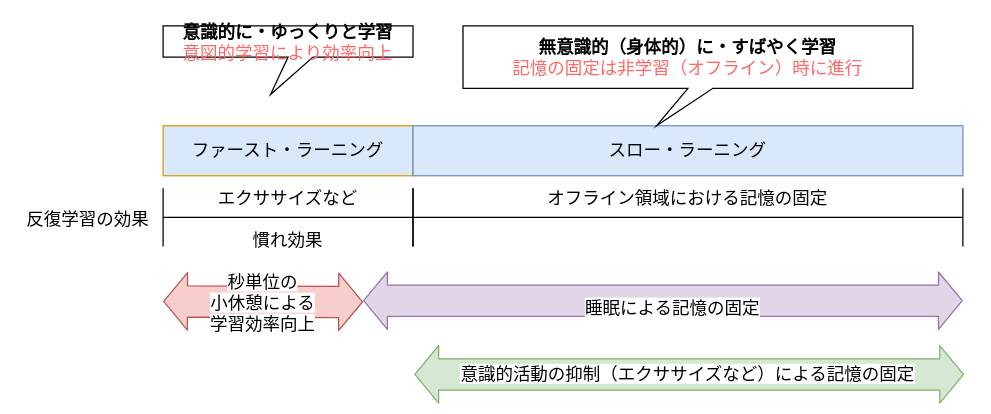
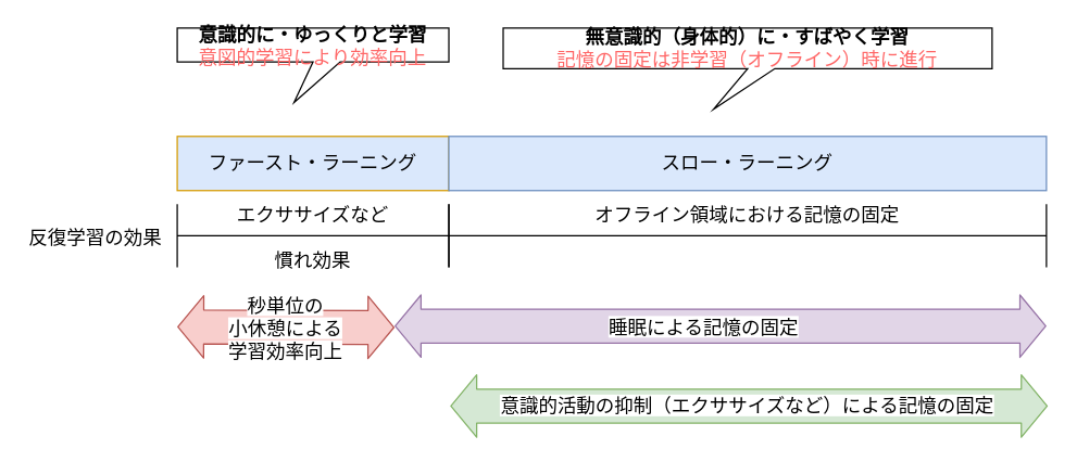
  <mxCell id="0" />
  <mxCell id="1" parent="0" />
  <mxCell id="2" value="ファースト・ラーニング" style="rounded=0;whiteSpace=wrap;html=1;fontSize=14;fillColor=#dae8fc;strokeColor=#d79b00;" vertex="1" parent="1"><mxGeometry x="130" y="100" width="200" height="40" as="geometry" /></mxCell>
  <mxCell id="3" value="スロー・ラーニング" style="rounded=0;whiteSpace=wrap;html=1;fontSize=14;fillColor=#dae8fc;strokeColor=#6c8ebf;" vertex="1" parent="1"><mxGeometry x="330" y="100" width="440" height="40" as="geometry" /></mxCell>
  <mxCell id="4" value="反復学習の効果" style="text;html=1;strokeColor=none;fillColor=none;align=center;verticalAlign=middle;whiteSpace=wrap;rounded=0;fontSize=14;" vertex="1" parent="1"><mxGeometry x="20" y="165" width="100" height="20" as="geometry" /></mxCell>
  <mxCell id="5" value="エクササイズなど&lt;br&gt;&lt;br&gt;慣れ効果" style="verticalAlign=bottom;pointerEvents=1;dashed=0;shape=mxgraph.pid.piping.removable_spool;html=1;overflow=fill;fontSize=14;" vertex="1" parent="1"><mxGeometry x="130" y="150" width="200" height="70" as="geometry" /></mxCell>
  <mxCell id="6" value="オフライン領域における記憶の固定" style="verticalAlign=bottom;pointerEvents=1;dashed=0;shape=mxgraph.pid.piping.removable_spool;html=1;overflow=fill;fontSize=14;" vertex="1" parent="1"><mxGeometry x="330" y="150" width="440" height="70" as="geometry" /></mxCell>
  <mxCell id="7" value="" style="shape=flexArrow;endArrow=classic;startArrow=classic;html=1;fontSize=14;fillColor=#e1d5e7;strokeColor=#9673a6;width=25;" edge="1" parent="1"><mxGeometry width="50" height="50" relative="1" as="geometry"><mxPoint x="290" y="240" as="sourcePoint" /><mxPoint x="770" y="240" as="targetPoint" /></mxGeometry></mxCell>
- <mxCell id="8" value="&lt;span style=&quot;white-space: nowrap; background-color: rgb(255, 255, 255);&quot;&gt;睡眠による記憶の固定&lt;/span&gt;" style="text;html=1;strokeColor=none;fillColor=none;align=center;verticalAlign=middle;whiteSpace=wrap;rounded=0;fontSize=14;" vertex="1" parent="1"><mxGeometry x="443" y="236" width="190" height="20" as="geometry" /></mxCell>
+ <mxCell id="8" value="&lt;span style=&quot;white-space: nowrap; background-color: rgb(255, 255, 255);&quot;&gt;睡眠による記憶の固定&lt;/span&gt;" style="text;html=1;strokeColor=none;fillColor=none;align=center;verticalAlign=middle;whiteSpace=wrap;rounded=0;fontSize=14;" vertex="1" parent="1"><mxGeometry x="423" y="231" width="190" height="20" as="geometry" /></mxCell>
  <mxCell id="9" value="" style="shape=flexArrow;endArrow=classic;startArrow=classic;html=1;fontSize=14;fillColor=#d5e8d4;strokeColor=#82b366;width=25;" edge="1" parent="1"><mxGeometry width="50" height="50" relative="1" as="geometry"><mxPoint x="331" y="299" as="sourcePoint" /><mxPoint x="771" y="299" as="targetPoint" /></mxGeometry></mxCell>
  <mxCell id="10" value="&lt;span style=&quot;text-align: right ; white-space: nowrap ; background-color: rgb(255 , 255 , 255)&quot;&gt;意識的活動の抑制（エクササイズなど）による記憶の固定&lt;/span&gt;" style="text;html=1;strokeColor=none;fillColor=none;align=center;verticalAlign=middle;whiteSpace=wrap;rounded=0;fontSize=14;" vertex="1" parent="1"><mxGeometry x="337" y="289" width="426" height="20" as="geometry" /></mxCell>
  <mxCell id="11" value="&lt;b&gt;意識的に・ゆっくりと学習&lt;/b&gt;&lt;br&gt;&lt;font color=&quot;#ff6666&quot;&gt;意図的学習により効率向上&lt;/font&gt;" style="shape=callout;whiteSpace=wrap;html=1;perimeter=calloutPerimeter;fillColor=none;fontSize=14;align=center;position2=0.43;" vertex="1" parent="1"><mxGeometry x="130" y="20" width="200" height="55" as="geometry" /></mxCell>
- <mxCell id="12" value="&lt;b&gt;無意識的（身体的）に・すばやく学習&lt;/b&gt;&lt;br&gt;&lt;font color=&quot;#ff6666&quot;&gt;記憶の固定は非学習（オフライン）時に進行&lt;/font&gt;" style="shape=callout;whiteSpace=wrap;html=1;perimeter=calloutPerimeter;fillColor=none;fontSize=14;align=center;position2=0.43;" vertex="1" parent="1"><mxGeometry x="370" y="20" width="360" height="80" as="geometry" /></mxCell>
+ <mxCell id="12" value="&lt;b&gt;無意識的（身体的）に・すばやく学習&lt;/b&gt;&lt;br&gt;&lt;font color=&quot;#ff6666&quot;&gt;記憶の固定は非学習（オフライン）時に進行&lt;/font&gt;" style="shape=callout;whiteSpace=wrap;html=1;perimeter=calloutPerimeter;fillColor=none;fontSize=14;align=center;position2=0.43;" vertex="1" parent="1"><mxGeometry x="370" y="20" width="360" height="60" as="geometry" /></mxCell>
  <mxCell id="13" value="" style="shape=flexArrow;endArrow=classic;startArrow=classic;html=1;fontSize=14;fillColor=#f8cecc;strokeColor=#b85450;width=25;" edge="1" parent="1"><mxGeometry width="50" height="50" relative="1" as="geometry"><mxPoint x="130" y="240.5" as="sourcePoint" /><mxPoint x="290" y="241" as="targetPoint" /></mxGeometry></mxCell>
  <mxCell id="14" value="&lt;div&gt;&lt;span style=&quot;background-color: rgb(255 , 255 , 255)&quot;&gt;秒単位の&lt;/span&gt;&lt;/div&gt;&lt;div&gt;&lt;span style=&quot;background-color: rgb(255 , 255 , 255)&quot;&gt;小休憩による&lt;/span&gt;&lt;/div&gt;&lt;div&gt;&lt;span style=&quot;background-color: rgb(255 , 255 , 255)&quot;&gt;学習効率&lt;/span&gt;&lt;span style=&quot;background-color: rgb(255 , 255 , 255)&quot;&gt;向上&lt;/span&gt;&lt;/div&gt;" style="text;html=1;strokeColor=none;fillColor=none;align=center;verticalAlign=middle;whiteSpace=wrap;rounded=0;fontSize=14;" vertex="1" parent="1"><mxGeometry x="150" y="211" width="120" height="61" as="geometry" /></mxCell>
